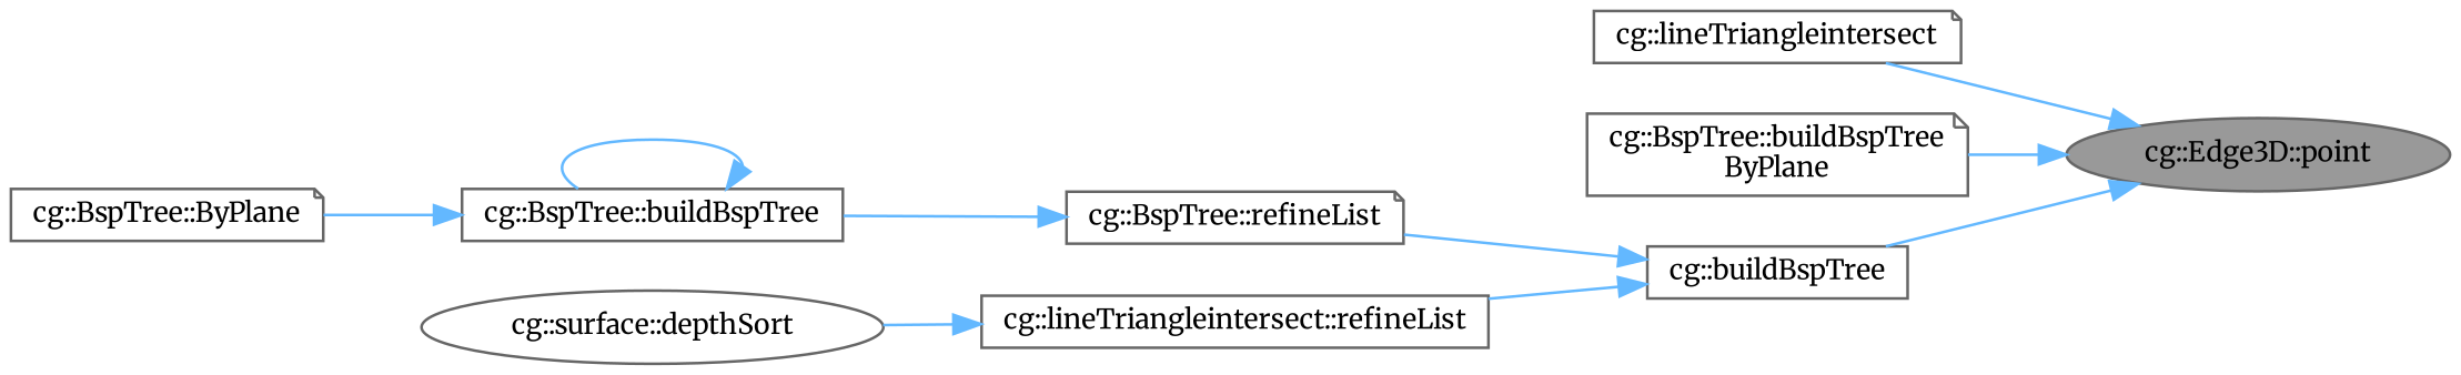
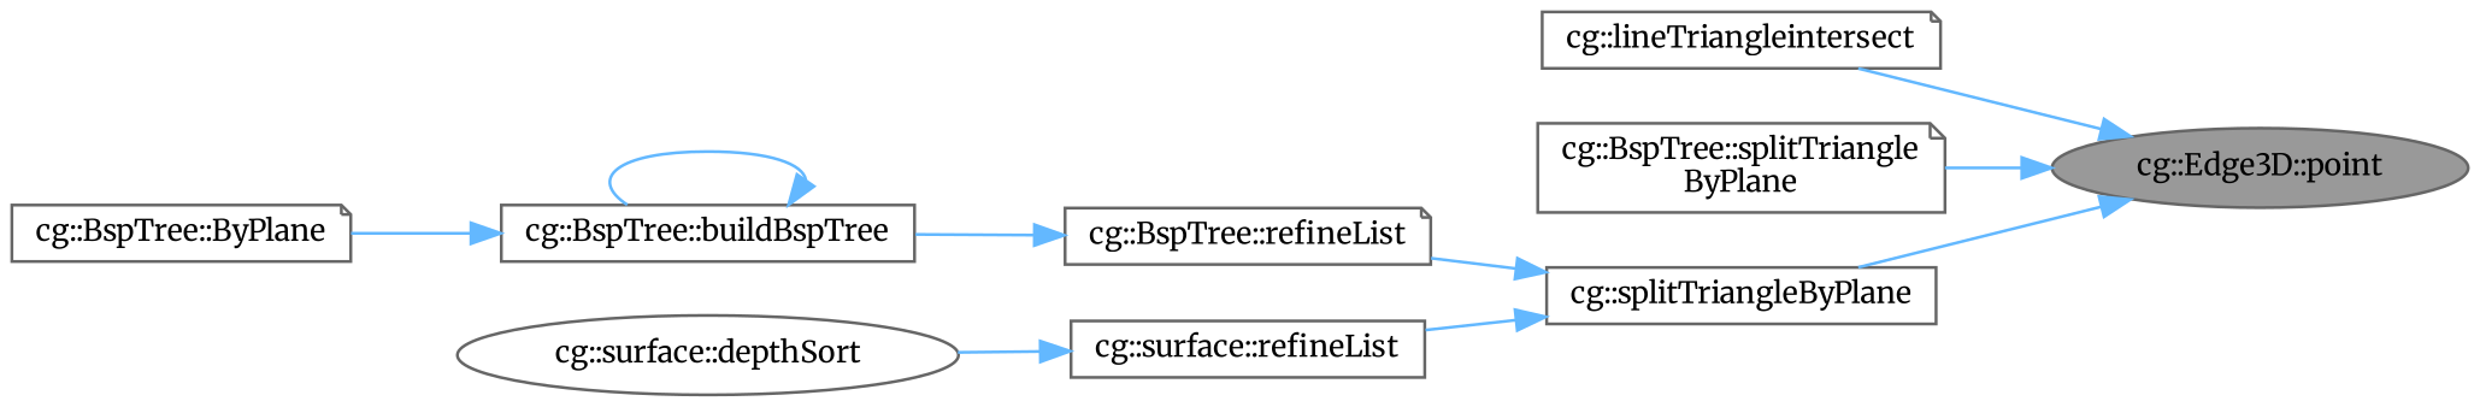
  digraph {
    fontname=Merriweather
    rankdir=RL
    node [color=grey40 fillcolor=white fontname=Merriweather fontsize=10 shape=note style=filled]
    edge [color=steelblue1 dir=back fontname=Merriweather fontsize=10 labelfontname=Helvetica labelfontsize=10 style=solid]
    n1 [color=gray40 fillcolor=grey60 fontcolor=black height=0.2 label="cg::Edge3D::point" shape=ellipse width=0.4]
    n2 [height=0.2 label="cg::lineTriangleintersect" width=0.4]
-   n3 [height=0.2 label="cg::BspTree::buildBspTree\lByPlane" width=0.4]
-   n4 [height=0.2 label="cg::buildBspTree" shape=box width=0.4]
+   n3 [height=0.2 label="cg::BspTree::splitTriangle\lByPlane" width=0.4]
+   n4 [height=0.2 label="cg::splitTriangleByPlane" shape=box width=0.4]
    n5 [height=0.2 label="cg::BspTree::refineList" width=0.4]
-   n6 [height=0.2 label="cg::lineTriangleintersect::refineList" shape=box width=0.4]
+   n6 [height=0.2 label="cg::surface::refineList" shape=box width=0.4]
    n7 [height=0.2 label="cg::BspTree::buildBspTree" shape=box width=0.4]
    n8 [height=0.2 label="cg::surface::depthSort" shape=ellipse width=0.4]
    n9 [height=0.2 label="cg::BspTree::ByPlane" width=0.4]
    n1 -> n2
    n1 -> n3
    n1 -> n4
    n4 -> n5
    n4 -> n6
    n5 -> n7
    n6 -> n8
    n7 -> n7
    n7 -> n9
  }
